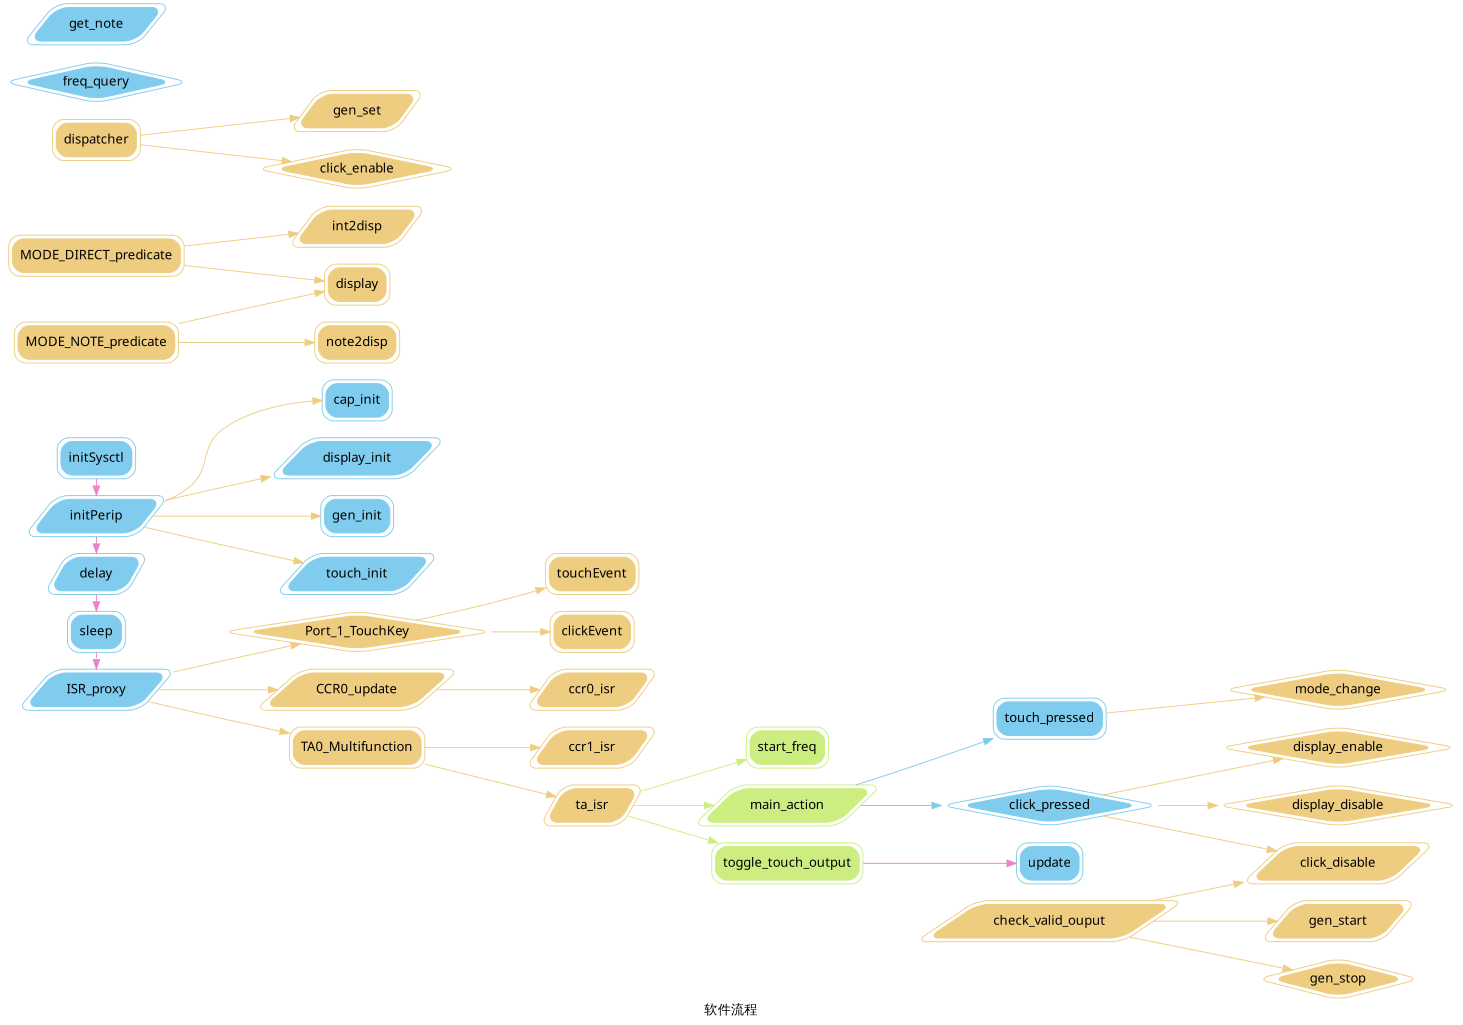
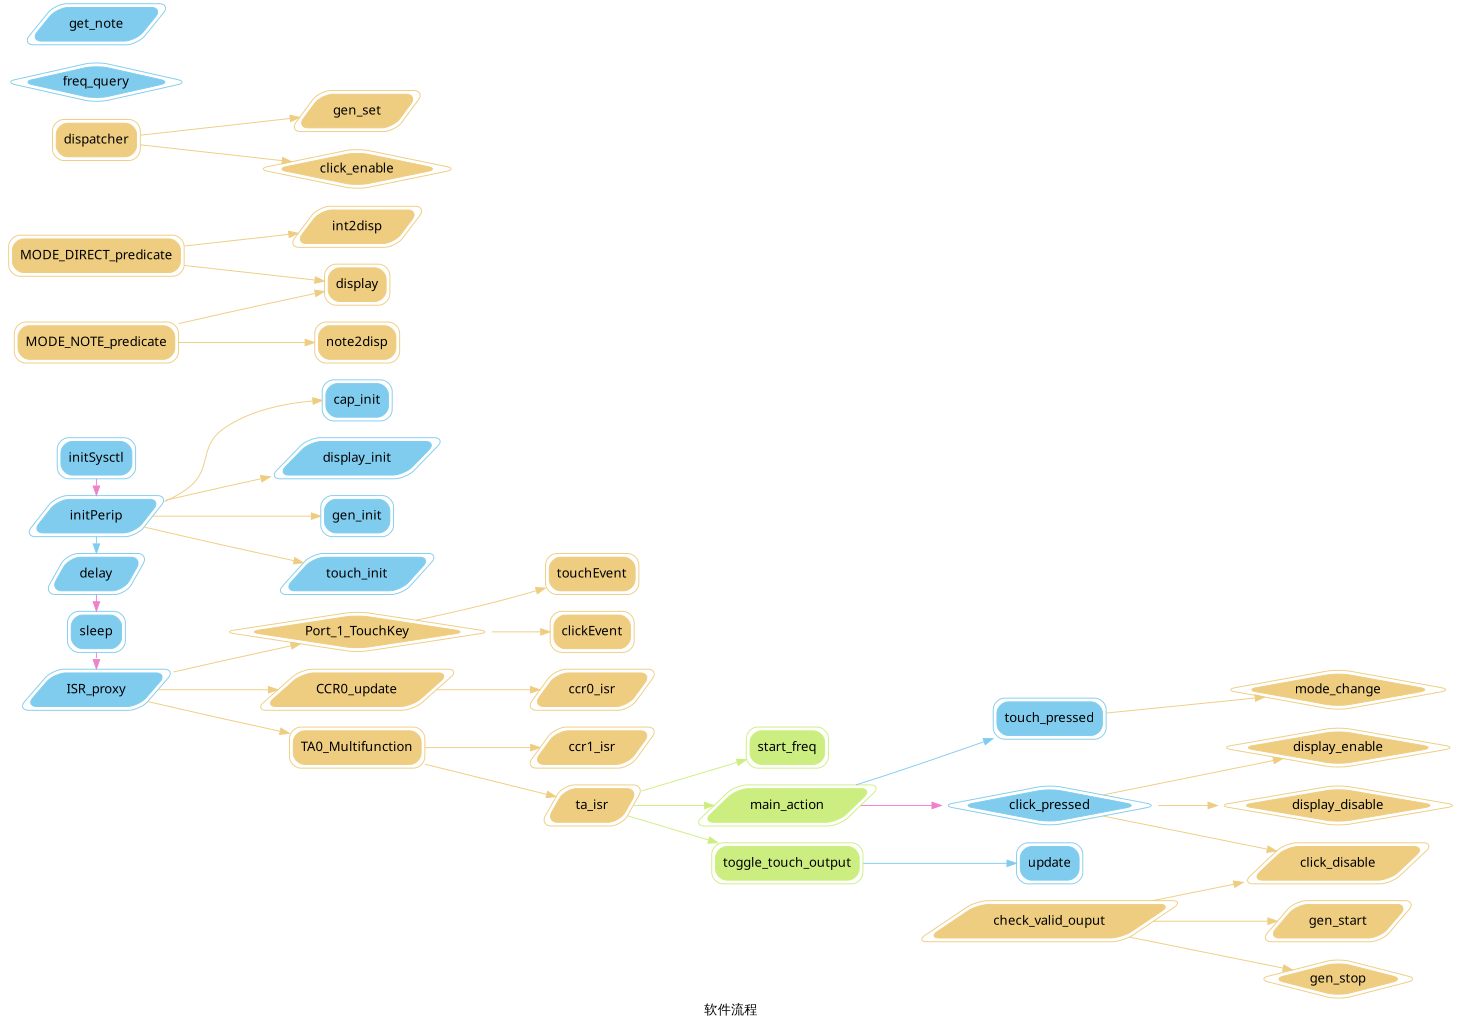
  digraph {
    label="软件流程"
    rankdir=LR
    node [color="#eecc80" fontname="Vera Sans YuanTi Mono" peripheries=2 shape=box style="filled,rounded"]
    edge [color="#eecc80"]
    initSysctl [color="#80ccee"]
    initPerip [color="#80ccee" shape=parallelogram]
    delay [color="#80ccee" shape=parallelogram]
    sleep [color="#80ccee"]
    ISR_proxy [color="#80ccee" shape=parallelogram]
    cap_init [color="#80ccee"]
    display_init [color="#80ccee" shape=parallelogram]
    gen_init [color="#80ccee"]
    touch_init [color="#80ccee" shape=parallelogram]
    Port_1_TouchKey [shape=diamond]
    CCR0_update [shape=parallelogram]
    TA0_Multifunction
    touchEvent
    clickEvent
    ccr0_isr [shape=parallelogram]
    ccr1_isr [shape=parallelogram]
    ta_isr [shape=parallelogram]
    n18 [color="#ccee80" label=start_freq]
    main_action [color="#ccee80" shape=parallelogram]
    toggle_touch_output [color="#ccee80"]
    touch_pressed [color="#80ccee"]
    click_pressed [color="#80ccee" shape=diamond]
    update [color="#80ccee"]
    mode_change [shape=diamond]
    click_disable [shape=parallelogram]
    display_enable [shape=diamond]
    display_disable [shape=diamond]
    check_valid_ouput [shape=parallelogram]
    gen_start [shape=parallelogram]
    gen_stop [shape=diamond]
    MODE_DIRECT_predicate
    display
    int2disp [shape=parallelogram]
    MODE_NOTE_predicate
    note2disp
    gen_set [shape=parallelogram]
    dispatcher
    click_enable [shape=diamond]
    freq_query [color="#80ccee" shape=diamond]
    get_note [color="#80ccee" shape=parallelogram]
    subgraph sub_1 {
      rank=same
      initSysctl
      initPerip
      delay
      sleep
      ISR_proxy
    }
    initSysctl -> initPerip [color="#ee80cc"]
-   initPerip -> delay [color="#ee80cc"]
+   initPerip -> delay [color="#80ccee"]
    initPerip -> cap_init
    initPerip -> display_init
    initPerip -> gen_init
    initPerip -> touch_init
    delay -> sleep [color="#ee80cc"]
    sleep -> ISR_proxy [color="#ee80cc" style=dashed]
    ISR_proxy -> Port_1_TouchKey
    ISR_proxy -> CCR0_update
    ISR_proxy -> TA0_Multifunction
    Port_1_TouchKey -> touchEvent
    Port_1_TouchKey -> clickEvent
    CCR0_update -> ccr0_isr
    TA0_Multifunction -> ccr1_isr
    TA0_Multifunction -> ta_isr
    ta_isr -> n18 [color="#ccee80"]
    ta_isr -> main_action [color="#ccee80"]
    ta_isr -> toggle_touch_output [color="#ccee80"]
    main_action -> touch_pressed [color="#80ccee"]
-   main_action -> click_pressed [color="#80ccee"]
-   toggle_touch_output -> update [color="#ee80cc"]
+   main_action -> click_pressed [color="#ee80cc"]
+   toggle_touch_output -> update [color="#80ccee"]
    touch_pressed -> mode_change
    click_pressed -> click_disable
    click_pressed -> display_enable
    click_pressed -> display_disable
    check_valid_ouput -> click_disable
    check_valid_ouput -> gen_start
    check_valid_ouput -> gen_stop
    MODE_DIRECT_predicate -> display
    MODE_DIRECT_predicate -> int2disp
    MODE_NOTE_predicate -> display
    MODE_NOTE_predicate -> note2disp
    dispatcher -> gen_set
    dispatcher -> click_enable
  }
